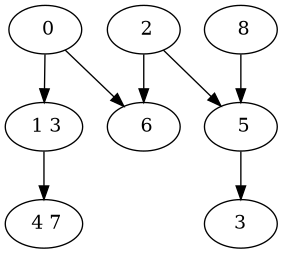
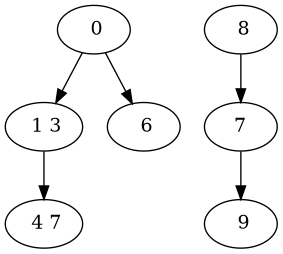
  digraph {
    " 0"
    " 1 3"
    " 6"
-   " 2"
-   " 5"
+   " 5" [label=7]
    " 4 7"
-   " 9" [label=3]
+   " 9"
    " 8"
    " 0" -> " 1 3"
    " 0" -> " 6"
    " 1 3" -> " 4 7"
-   " 2" -> " 6"
-   " 2" -> " 5"
    " 5" -> " 9"
    " 8" -> " 5"
  }
